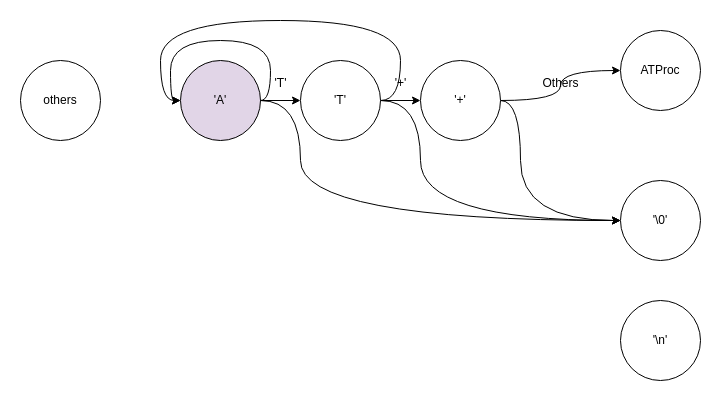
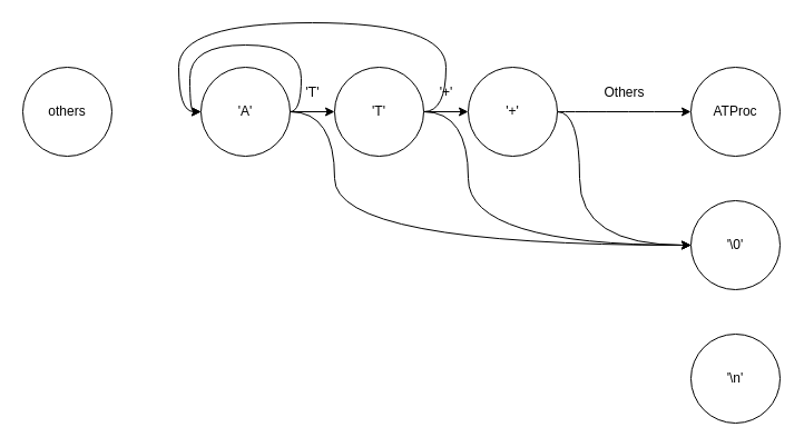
  <mxCell id="0" />
  <mxCell id="1" parent="0" />
  <mxCell id="2" value="" style="edgeStyle=entityRelationEdgeStyle;rounded=1;orthogonalLoop=1;jettySize=auto;html=1;" edge="1" parent="1" source="4" target="8"><mxGeometry relative="1" as="geometry" /></mxCell>
  <mxCell id="3" style="edgeStyle=orthogonalEdgeStyle;curved=1;rounded=1;orthogonalLoop=1;jettySize=auto;html=1;exitX=1;exitY=0.5;exitDx=0;exitDy=0;entryX=0;entryY=0.5;entryDx=0;entryDy=0;" edge="1" parent="1" source="4" target="13"><mxGeometry relative="1" as="geometry"><Array as="points"><mxPoint x="300" y="100" /><mxPoint x="300" y="220" /></Array></mxGeometry></mxCell>
- <mxCell id="4" value="'A'" style="ellipse;whiteSpace=wrap;html=1;aspect=fixed;rounded=1;fillColor=#e1d5e7;" parent="1" vertex="1"><mxGeometry x="180" y="60" width="80" height="80" as="geometry" /></mxCell>
+ <mxCell id="4" value="'A'" style="ellipse;whiteSpace=wrap;html=1;aspect=fixed;rounded=1;" parent="1" vertex="1"><mxGeometry x="180" y="60" width="80" height="80" as="geometry" /></mxCell>
  <mxCell id="5" value="" style="edgeStyle=entityRelationEdgeStyle;rounded=1;orthogonalLoop=1;jettySize=auto;html=1;" edge="1" parent="1" source="8" target="11"><mxGeometry relative="1" as="geometry" /></mxCell>
  <mxCell id="6" style="edgeStyle=orthogonalEdgeStyle;curved=1;rounded=1;orthogonalLoop=1;jettySize=auto;html=1;exitX=1;exitY=0.5;exitDx=0;exitDy=0;entryX=0;entryY=0.5;entryDx=0;entryDy=0;" edge="1" parent="1" source="8" target="13"><mxGeometry relative="1" as="geometry"><Array as="points"><mxPoint x="420" y="100" /><mxPoint x="420" y="220" /></Array></mxGeometry></mxCell>
  <mxCell id="7" style="edgeStyle=orthogonalEdgeStyle;curved=1;rounded=1;orthogonalLoop=1;jettySize=auto;html=1;exitX=1;exitY=0.5;exitDx=0;exitDy=0;entryX=0;entryY=0.5;entryDx=0;entryDy=0;" edge="1" parent="1" source="8" target="4"><mxGeometry relative="1" as="geometry"><Array as="points"><mxPoint x="400" y="100" /><mxPoint x="400" y="20" /><mxPoint x="160" y="20" /><mxPoint x="160" y="100" /></Array></mxGeometry></mxCell>
  <mxCell id="8" value="'T'" style="ellipse;whiteSpace=wrap;html=1;aspect=fixed;rounded=1;" parent="1" vertex="1"><mxGeometry x="300" y="60" width="80" height="80" as="geometry" /></mxCell>
  <mxCell id="9" style="edgeStyle=orthogonalEdgeStyle;curved=1;rounded=1;orthogonalLoop=1;jettySize=auto;html=1;exitX=1;exitY=0.5;exitDx=0;exitDy=0;entryX=0;entryY=0.5;entryDx=0;entryDy=0;" edge="1" parent="1" source="11" target="13"><mxGeometry relative="1" as="geometry"><mxPoint x="550" y="220" as="targetPoint" /><Array as="points"><mxPoint x="520" y="100" /><mxPoint x="520" y="220" /></Array></mxGeometry></mxCell>
  <mxCell id="10" style="edgeStyle=orthogonalEdgeStyle;curved=1;rounded=1;orthogonalLoop=1;jettySize=auto;html=1;exitX=1;exitY=0.5;exitDx=0;exitDy=0;entryX=0;entryY=0.5;entryDx=0;entryDy=0;" edge="1" parent="1" source="11" target="12"><mxGeometry relative="1" as="geometry" /></mxCell>
  <mxCell id="11" value="'+'" style="ellipse;whiteSpace=wrap;html=1;aspect=fixed;rounded=1;" parent="1" vertex="1"><mxGeometry x="420" y="60" width="80" height="80" as="geometry" /></mxCell>
- <mxCell id="12" value="ATProc" style="ellipse;whiteSpace=wrap;html=1;aspect=fixed;rounded=1;" parent="1" vertex="1"><mxGeometry x="620" y="30" width="80" height="80" as="geometry" /></mxCell>
+ <mxCell id="12" value="ATProc" style="ellipse;whiteSpace=wrap;html=1;aspect=fixed;rounded=1;" parent="1" vertex="1"><mxGeometry x="620" y="60" width="80" height="80" as="geometry" /></mxCell>
  <mxCell id="13" value="'\0'" style="ellipse;whiteSpace=wrap;html=1;aspect=fixed;rounded=1;" vertex="1" parent="1"><mxGeometry x="620" y="180" width="80" height="80" as="geometry" /></mxCell>
  <mxCell id="14" value="'\n'" style="ellipse;whiteSpace=wrap;html=1;aspect=fixed;rounded=1;" vertex="1" parent="1"><mxGeometry x="620" y="300" width="80" height="80" as="geometry" /></mxCell>
  <mxCell id="15" value="others" style="ellipse;whiteSpace=wrap;html=1;aspect=fixed;rounded=1;" vertex="1" parent="1"><mxGeometry x="20" y="60" width="80" height="80" as="geometry" /></mxCell>
  <mxCell id="16" value="'T'" style="text;html=1;align=center;verticalAlign=middle;resizable=0;points=[];autosize=1;strokeColor=none;fillColor=none;" vertex="1" parent="1"><mxGeometry x="260" y="68" width="40" height="30" as="geometry" /></mxCell>
  <mxCell id="17" value="'+'" style="text;html=1;align=center;verticalAlign=middle;resizable=0;points=[];autosize=1;strokeColor=none;fillColor=none;" vertex="1" parent="1"><mxGeometry x="380" y="68" width="40" height="30" as="geometry" /></mxCell>
  <mxCell id="18" value="Others" style="text;html=1;align=center;verticalAlign=middle;resizable=0;points=[];autosize=1;strokeColor=none;fillColor=none;" vertex="1" parent="1"><mxGeometry x="530" y="68" width="60" height="30" as="geometry" /></mxCell>
  <mxCell id="19" style="edgeStyle=orthogonalEdgeStyle;curved=1;rounded=1;orthogonalLoop=1;jettySize=auto;html=1;exitX=1;exitY=0.5;exitDx=0;exitDy=0;entryX=0;entryY=0.5;entryDx=0;entryDy=0;" edge="1" parent="1" source="4" target="4"><mxGeometry relative="1" as="geometry"><Array as="points"><mxPoint x="270" y="100" /><mxPoint x="270" y="40" /><mxPoint x="170" y="40" /><mxPoint x="170" y="100" /></Array></mxGeometry></mxCell>
